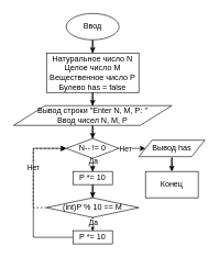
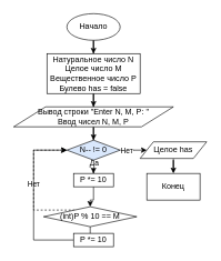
  <mxCell id="0" />
  <mxCell id="1" parent="0" />
  <mxCell id="2" style="edgeStyle=orthogonalEdgeStyle;rounded=0;orthogonalLoop=1;jettySize=auto;html=1;entryX=0.5;entryY=0;entryDx=0;entryDy=0;" edge="1" parent="1" source="3" target="5"><mxGeometry relative="1" as="geometry" /></mxCell>
- <mxCell id="3" value="Ввод" style="ellipse;whiteSpace=wrap;html=1;" vertex="1" parent="1"><mxGeometry x="100" y="20" width="80" height="40" as="geometry" /></mxCell>
+ <mxCell id="3" value="Начало" style="ellipse;whiteSpace=wrap;html=1;" vertex="1" parent="1"><mxGeometry x="100" y="20" width="80" height="40" as="geometry" /></mxCell>
  <mxCell id="4" style="edgeStyle=orthogonalEdgeStyle;rounded=0;orthogonalLoop=1;jettySize=auto;html=1;entryX=0.5;entryY=0;entryDx=0;entryDy=0;" edge="1" parent="1" source="5" target="7"><mxGeometry relative="1" as="geometry" /></mxCell>
  <mxCell id="5" value="&lt;div&gt;Натуральное число N&lt;/div&gt;&lt;div&gt;&lt;span&gt;Целое число M&lt;/span&gt;&lt;/div&gt;&lt;div&gt;&lt;span&gt;Вещественное число P&lt;/span&gt;&lt;/div&gt;&lt;div&gt;Булево has = false&lt;/div&gt;" style="rounded=0;whiteSpace=wrap;html=1;" vertex="1" parent="1"><mxGeometry x="70" y="80" width="140" height="60" as="geometry" /></mxCell>
  <mxCell id="6" style="edgeStyle=orthogonalEdgeStyle;rounded=0;orthogonalLoop=1;jettySize=auto;html=1;" edge="1" parent="1" source="7" target="13"><mxGeometry relative="1" as="geometry" /></mxCell>
  <mxCell id="7" value="Вывод строки&amp;nbsp;&quot;Enter N, M, P: &quot;&lt;br&gt;Ввод чисел N, M, P" style="shape=parallelogram;perimeter=parallelogramPerimeter;whiteSpace=wrap;html=1;fontFamily=Helvetica;fontSize=12;fontColor=#000000;align=center;strokeColor=#000000;fillColor=#ffffff;" vertex="1" parent="1"><mxGeometry x="20" y="160" width="240" height="30" as="geometry" /></mxCell>
  <mxCell id="8" value="Конец" style="whiteSpace=wrap;html=1;rounded=0;" vertex="1" parent="1"><mxGeometry x="220" y="260" width="80" height="40" as="geometry" /></mxCell>
  <mxCell id="9" style="edgeStyle=orthogonalEdgeStyle;rounded=0;orthogonalLoop=1;jettySize=auto;html=1;entryX=0.5;entryY=0;entryDx=0;entryDy=0;" edge="1" parent="1" source="13" target="21"><mxGeometry relative="1" as="geometry" /></mxCell>
  <mxCell id="10" value="Да" style="edgeLabel;html=1;align=center;verticalAlign=middle;resizable=0;points=[];" vertex="1" connectable="0" parent="9"><mxGeometry x="0.453" relative="1" as="geometry"><mxPoint as="offset" /></mxGeometry></mxCell>
  <mxCell id="11" style="edgeStyle=orthogonalEdgeStyle;rounded=0;orthogonalLoop=1;jettySize=auto;html=1;entryX=0;entryY=0.5;entryDx=0;entryDy=0;" edge="1" parent="1" source="13" target="19"><mxGeometry relative="1" as="geometry" /></mxCell>
  <mxCell id="12" value="Нет" style="edgeLabel;html=1;align=center;verticalAlign=middle;resizable=0;points=[];" vertex="1" connectable="0" parent="11"><mxGeometry y="1" relative="1" as="geometry"><mxPoint x="-1" y="1" as="offset" /></mxGeometry></mxCell>
- <mxCell id="13" value="N-- != 0" style="rhombus;whiteSpace=wrap;html=1;" vertex="1" parent="1"><mxGeometry x="100" y="210" width="80" height="30" as="geometry" /></mxCell>
+ <mxCell id="13" value="N-- != 0" style="rhombus;whiteSpace=wrap;html=1;fillColor=#dae8fc;" vertex="1" parent="1"><mxGeometry x="100" y="210" width="80" height="30" as="geometry" /></mxCell>
  <mxCell id="14" style="edgeStyle=orthogonalEdgeStyle;rounded=0;orthogonalLoop=1;jettySize=auto;html=1;entryX=0.5;entryY=0;entryDx=0;entryDy=0;" edge="1" parent="1" source="17" target="23"><mxGeometry relative="1" as="geometry" /></mxCell>
  <mxCell id="15" value="Да" style="edgeLabel;html=1;align=center;verticalAlign=middle;resizable=0;points=[];" vertex="1" connectable="0" parent="14"><mxGeometry x="0.567" relative="1" as="geometry"><mxPoint as="offset" /></mxGeometry></mxCell>
  <mxCell id="16" value="Нет" style="edgeStyle=orthogonalEdgeStyle;rounded=0;orthogonalLoop=1;jettySize=auto;html=1;entryX=0;entryY=0.5;entryDx=0;entryDy=0;dashed=1;" edge="1" parent="1" source="17" target="13"><mxGeometry relative="1" as="geometry"><Array as="points"><mxPoint x="50" y="315" /><mxPoint x="50" y="225" /></Array></mxGeometry></mxCell>
- <mxCell id="17" value="(int)P % 10 == M" style="rhombus;whiteSpace=wrap;html=1;" vertex="1" parent="1"><mxGeometry x="70" y="300" width="140" height="30" as="geometry" /></mxCell>
+ <mxCell id="17" value="(int)P % 10 == M" style="rhombus;whiteSpace=wrap;html=1;" vertex="1" parent="1"><mxGeometry x="65" y="310" width="140" height="30" as="geometry" /></mxCell>
  <mxCell id="18" style="edgeStyle=orthogonalEdgeStyle;rounded=0;orthogonalLoop=1;jettySize=auto;html=1;entryX=0.5;entryY=0;entryDx=0;entryDy=0;" edge="1" parent="1" source="19" target="8"><mxGeometry relative="1" as="geometry" /></mxCell>
- <mxCell id="19" value="Вывод has" style="shape=parallelogram;perimeter=parallelogramPerimeter;whiteSpace=wrap;html=1;" vertex="1" parent="1"><mxGeometry x="210" y="212.5" width="100" height="25" as="geometry" /></mxCell>
+ <mxCell id="19" value="Целое has" style="shape=parallelogram;perimeter=parallelogramPerimeter;whiteSpace=wrap;html=1;" vertex="1" parent="1"><mxGeometry x="210" y="212.5" width="100" height="25" as="geometry" /></mxCell>
  <mxCell id="20" style="edgeStyle=orthogonalEdgeStyle;rounded=0;orthogonalLoop=1;jettySize=auto;html=1;entryX=0.5;entryY=0;entryDx=0;entryDy=0;" edge="1" parent="1" source="21" target="17"><mxGeometry relative="1" as="geometry" /></mxCell>
  <mxCell id="21" value="P *= 10" style="rounded=0;whiteSpace=wrap;html=1;" vertex="1" parent="1"><mxGeometry x="110" y="260" width="60" height="20" as="geometry" /></mxCell>
  <mxCell id="22" style="edgeStyle=orthogonalEdgeStyle;rounded=0;orthogonalLoop=1;jettySize=auto;html=1;entryX=0;entryY=0.5;entryDx=0;entryDy=0;" edge="1" parent="1" source="23" target="13"><mxGeometry relative="1" as="geometry"><Array as="points"><mxPoint x="50" y="360" /><mxPoint x="50" y="225" /></Array></mxGeometry></mxCell>
  <mxCell id="23" value="P *= 10" style="rounded=0;whiteSpace=wrap;html=1;" vertex="1" parent="1"><mxGeometry x="110" y="350" width="60" height="20" as="geometry" /></mxCell>
